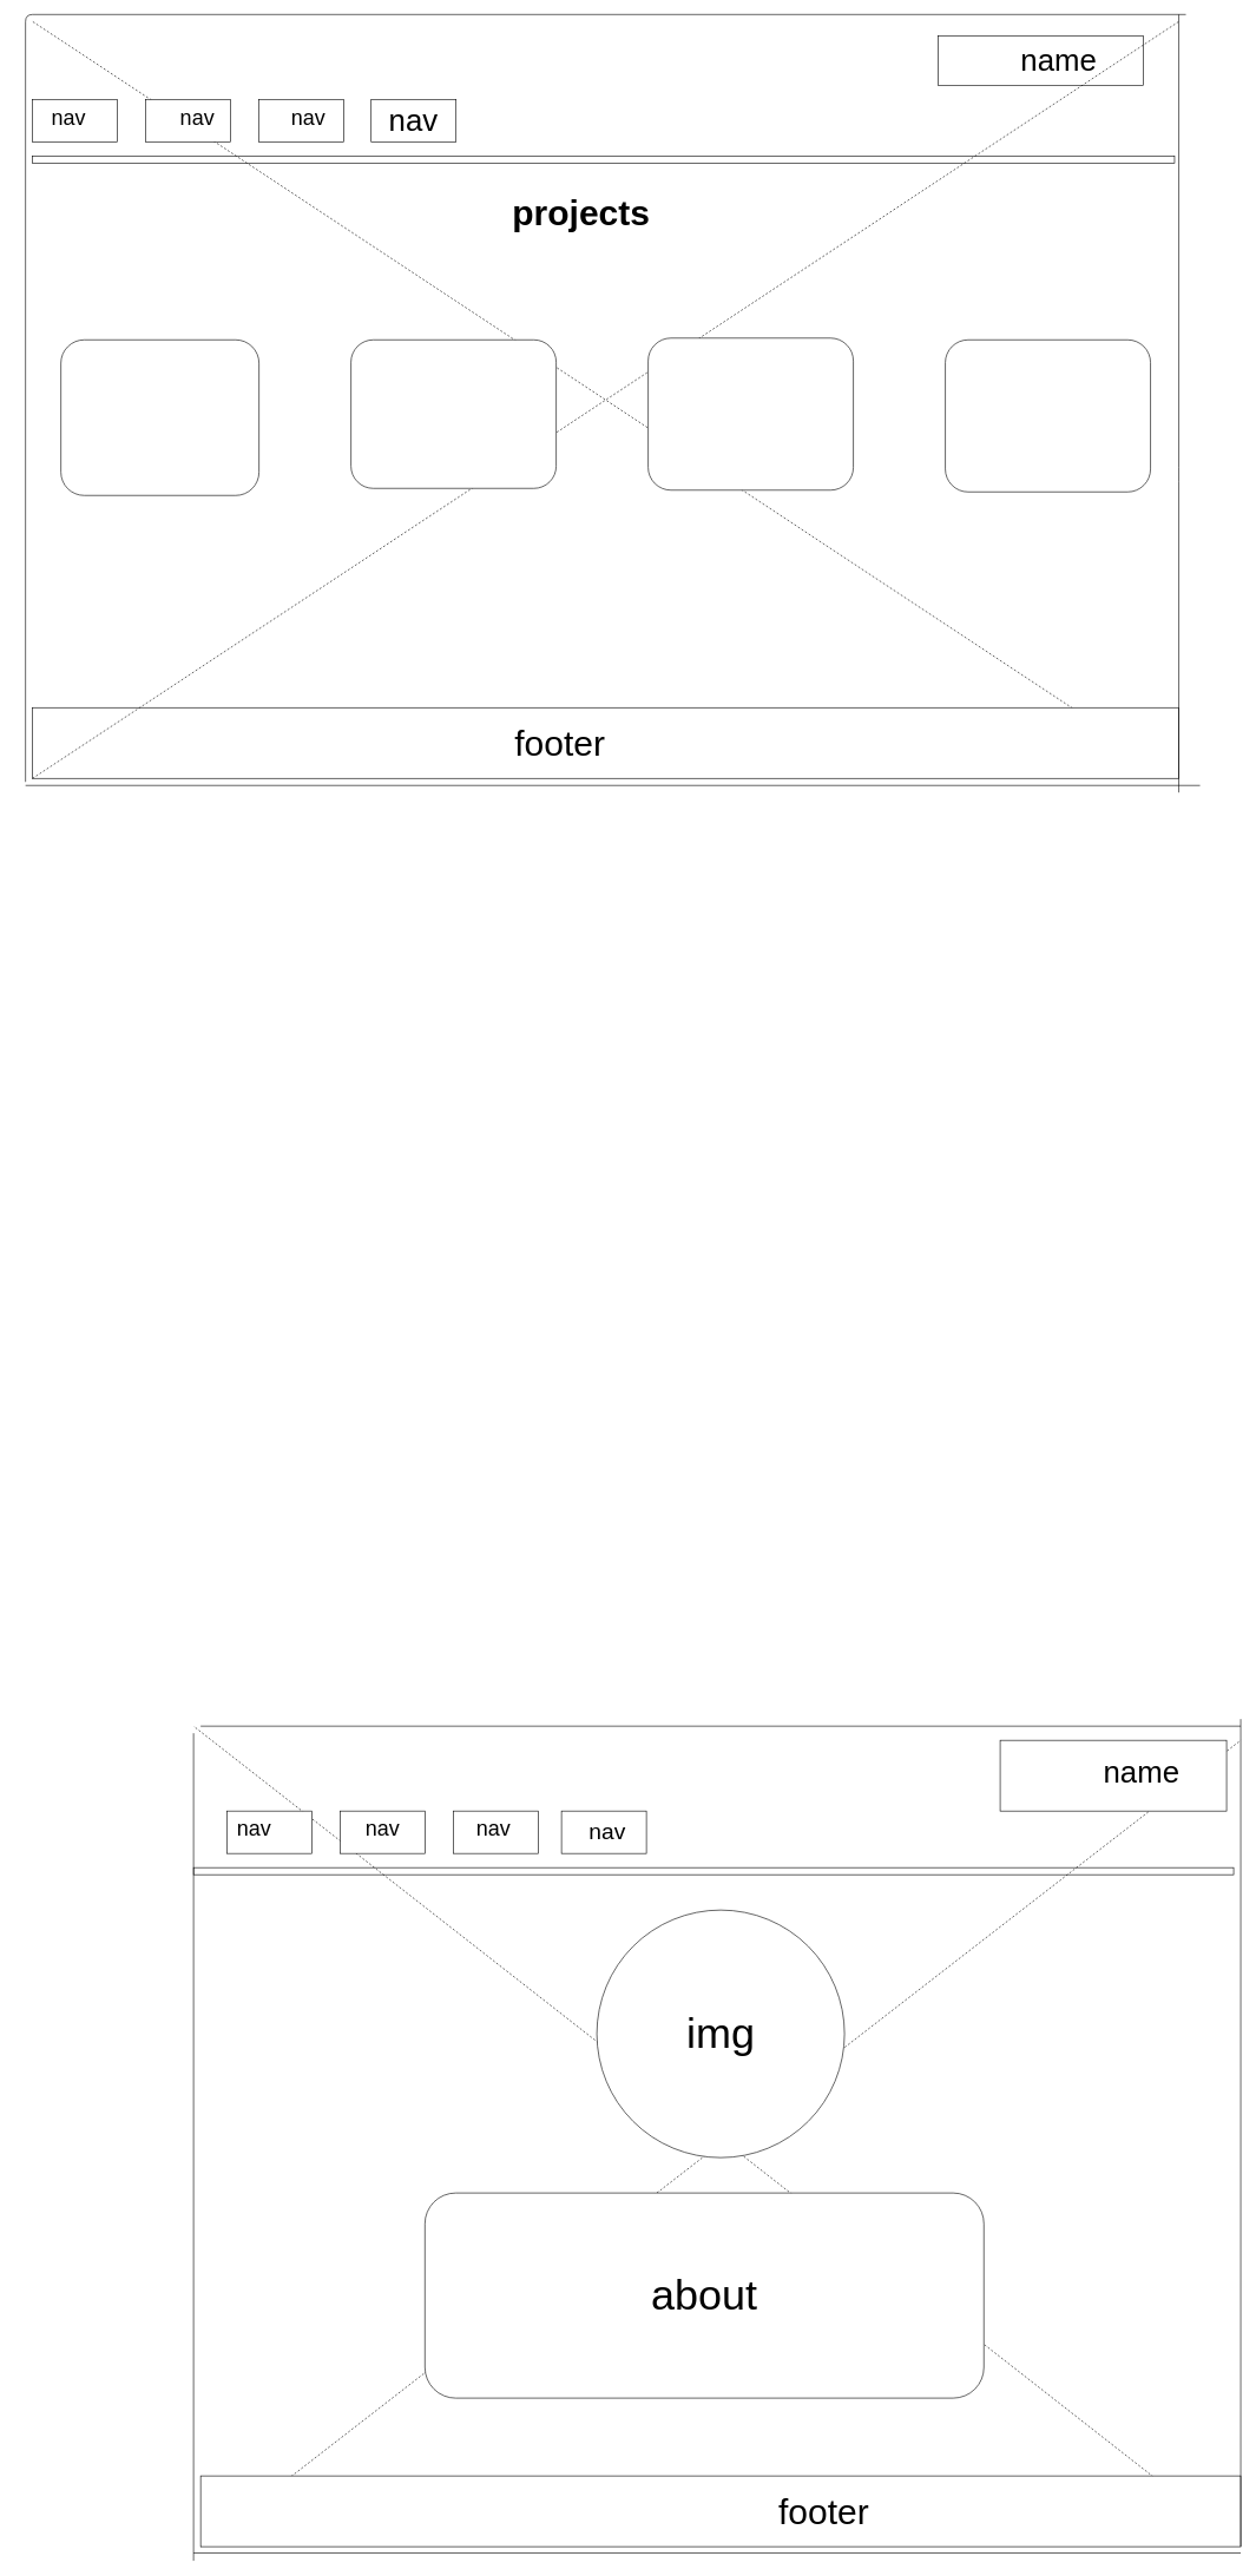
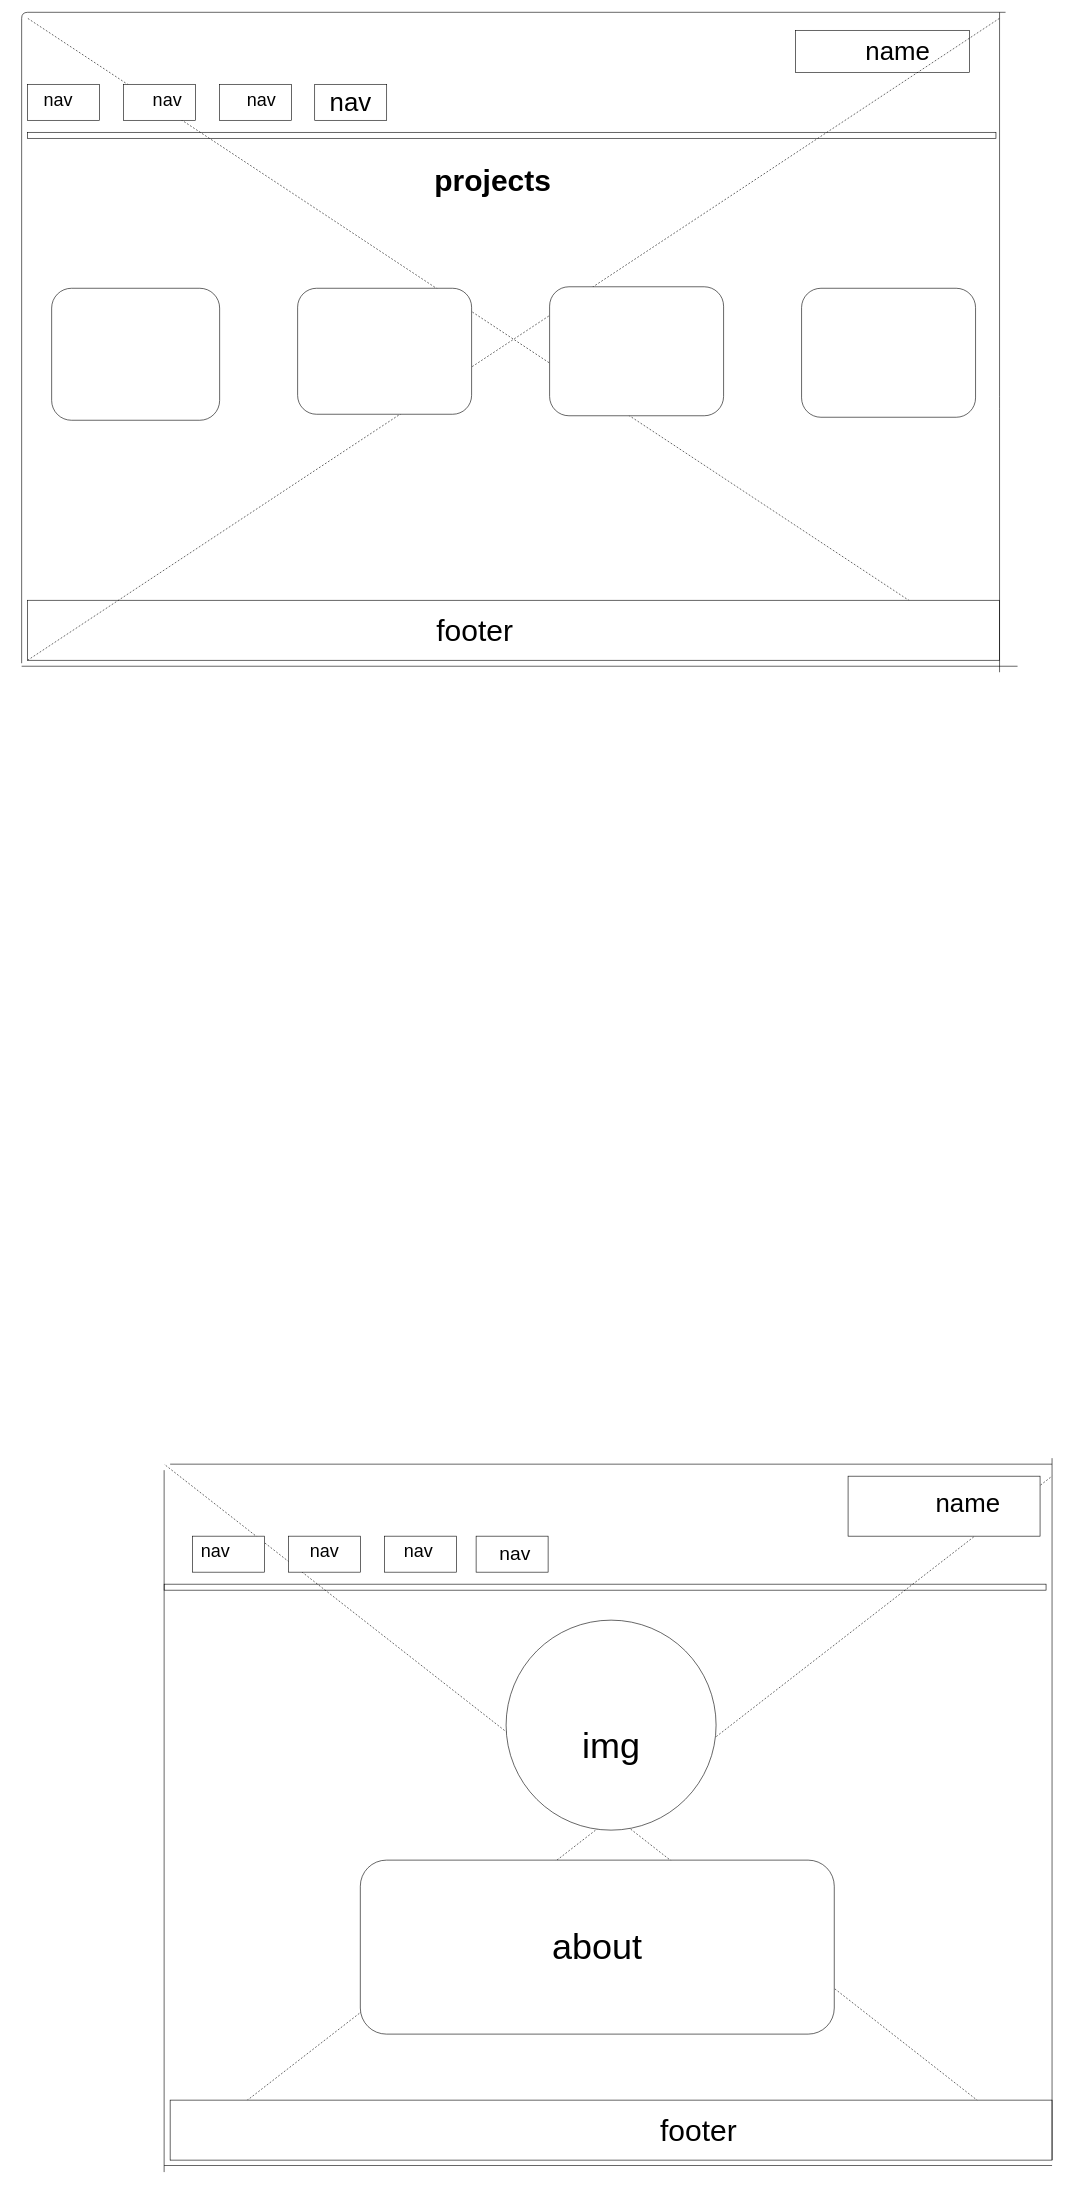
  <mxCell id="0" />
  <mxCell id="1" parent="0" />
  <mxCell id="2" value="" style="rounded=0;whiteSpace=wrap;html=1;" parent="1" vertex="1"><mxGeometry x="273" y="2640" width="1470" height="10" as="geometry" /></mxCell>
  <mxCell id="3" value="" style="endArrow=none;dashed=1;html=1;exitX=0;exitY=1;exitDx=0;exitDy=0;" parent="1" source="12" edge="1"><mxGeometry width="50" height="50" relative="1" as="geometry"><mxPoint y="3610" as="sourcePoint" x="1383" /><mxPoint x="1753" y="2460" as="targetPoint" /></mxGeometry></mxCell>
  <mxCell id="4" value="" style="endArrow=none;dashed=1;html=1;" parent="1" edge="1"><mxGeometry width="50" height="50" relative="1" as="geometry"><mxPoint x="1743" y="3590" as="sourcePoint" /><mxPoint x="273" as="targetPoint" y="2440" /></mxGeometry></mxCell>
  <mxCell id="5" value="" style="rounded=0;whiteSpace=wrap;html=1;" parent="1" vertex="1"><mxGeometry x="320" y="2560" width="120" height="60" as="geometry" /></mxCell>
  <mxCell id="6" value="" style="rounded=0;whiteSpace=wrap;html=1;" parent="1" vertex="1"><mxGeometry x="480" y="2560" width="120" height="60" as="geometry" /></mxCell>
  <mxCell id="7" value="" style="rounded=0;whiteSpace=wrap;html=1;" parent="1" vertex="1"><mxGeometry x="640" y="2560" width="120" height="60" as="geometry" /></mxCell>
  <mxCell id="8" value="" style="ellipse;whiteSpace=wrap;html=1;aspect=fixed;" parent="1" vertex="1"><mxGeometry x="843" y="2700" width="350" height="350" as="geometry" /></mxCell>
  <mxCell id="9" value="" style="rounded=0;whiteSpace=wrap;html=1;" parent="1" vertex="1"><mxGeometry x="1413" y="2460" width="320" height="100" as="geometry" /></mxCell>
  <mxCell id="10" value="&lt;span style=&quot;font-size: 43px&quot;&gt;name&lt;/span&gt;" style="text;html=1;strokeColor=none;fillColor=none;align=center;verticalAlign=middle;whiteSpace=wrap;rounded=0;" parent="1" vertex="1"><mxGeometry x="1473" width="280" height="130" as="geometry" y="2440" /></mxCell>
  <mxCell id="11" value="&lt;span style=&quot;font-size: 30px&quot;&gt;nav&amp;nbsp; &amp;nbsp; &amp;nbsp; &amp;nbsp; &amp;nbsp; &amp;nbsp; &amp;nbsp; &amp;nbsp; nav&amp;nbsp; &amp;nbsp; &amp;nbsp; &amp;nbsp; &amp;nbsp; &amp;nbsp; &amp;nbsp;nav&lt;/span&gt;" style="text;html=1;strokeColor=none;fillColor=none;align=center;verticalAlign=middle;whiteSpace=wrap;rounded=0;" parent="1" vertex="1"><mxGeometry x="283" y="2540" width="490" height="90" as="geometry" /></mxCell>
  <mxCell id="12" value="" style="rounded=0;whiteSpace=wrap;html=1;" parent="1" vertex="1"><mxGeometry x="283" y="3500" width="1470" height="100" as="geometry" /></mxCell>
  <mxCell id="13" value="&lt;font style=&quot;font-size: 50px&quot;&gt;footer&lt;br&gt;&lt;/font&gt;" style="text;html=1;strokeColor=none;fillColor=none;align=center;verticalAlign=middle;whiteSpace=wrap;rounded=0;" parent="1" vertex="1"><mxGeometry x="789" y="3510" width="750" height="80" as="geometry" /></mxCell>
  <mxCell id="14" value="" style="rounded=1;whiteSpace=wrap;html=1;" parent="1" vertex="1"><mxGeometry x="600" y="3100" width="790" height="290" as="geometry" /></mxCell>
- <mxCell id="15" value="&lt;font style=&quot;font-size: 60px&quot;&gt;img&lt;br&gt;&lt;/font&gt;" style="text;html=1;strokeColor=none;fillColor=none;align=center;verticalAlign=middle;whiteSpace=wrap;rounded=0;" parent="1" vertex="1"><mxGeometry x="880.5" y="2800" width="275" height="150" as="geometry" /></mxCell>
+ <mxCell id="15" value="&lt;font style=&quot;font-size: 60px&quot;&gt;img&lt;br&gt;&lt;/font&gt;" style="text;html=1;strokeColor=none;fillColor=none;align=center;verticalAlign=middle;whiteSpace=wrap;rounded=0;" parent="1" vertex="1"><mxGeometry x="880.5" y="2835" width="275" height="150" as="geometry" /></mxCell>
  <mxCell id="16" value="&lt;font style=&quot;font-size: 60px&quot;&gt;about&lt;/font&gt;" style="text;html=1;strokeColor=none;fillColor=none;align=center;verticalAlign=middle;whiteSpace=wrap;rounded=0;" parent="1" vertex="1"><mxGeometry x="644" y="3085" width="702" height="320" as="geometry" /></mxCell>
  <mxCell id="17" value="" style="endArrow=none;html=1;" edge="1" parent="1"><mxGeometry width="50" height="50" relative="1" as="geometry"><mxPoint x="273" y="3620" as="sourcePoint" /><mxPoint x="273" y="2450" as="targetPoint" /></mxGeometry></mxCell>
  <mxCell id="18" value="" style="endArrow=none;html=1;" edge="1" parent="1"><mxGeometry width="50" height="50" relative="1" as="geometry"><mxPoint x="1753" y="3600" as="sourcePoint" /><mxPoint x="1753" y="2430" as="targetPoint" /></mxGeometry></mxCell>
  <mxCell id="19" value="" style="endArrow=none;html=1;" edge="1" parent="1"><mxGeometry width="50" height="50" relative="1" as="geometry"><mxPoint x="283" as="sourcePoint" y="2440" /><mxPoint x="1753" as="targetPoint" y="2440" /></mxGeometry></mxCell>
  <mxCell id="20" value="" style="endArrow=none;html=1;" edge="1" parent="1"><mxGeometry width="50" height="50" relative="1" as="geometry"><mxPoint x="273" y="3609" as="sourcePoint" /><mxPoint x="1753" y="3609" as="targetPoint" /></mxGeometry></mxCell>
  <mxCell id="21" value="" style="rounded=0;whiteSpace=wrap;html=1;" vertex="1" parent="1"><mxGeometry x="793" y="2560" width="120" height="60" as="geometry" /></mxCell>
  <mxCell id="22" value="&lt;font style=&quot;font-size: 32px&quot;&gt;nav&lt;/font&gt;" style="text;html=1;strokeColor=none;fillColor=none;align=center;verticalAlign=middle;whiteSpace=wrap;rounded=0;" vertex="1" parent="1"><mxGeometry x="803" y="2555" width="110" height="70" as="geometry" /></mxCell>
  <mxCell id="23" value="" style="rounded=0;whiteSpace=wrap;html=1;" vertex="1" parent="1"><mxGeometry x="45.5" y="220" width="1614" height="10" as="geometry" /></mxCell>
  <mxCell id="24" value="" style="endArrow=none;dashed=1;html=1;" edge="1" parent="1"><mxGeometry width="50" height="50" relative="1" as="geometry"><mxPoint x="1665.5" y="1100" as="sourcePoint" /><mxPoint x="45.5" y="30" as="targetPoint" /></mxGeometry></mxCell>
  <mxCell id="25" value="" style="rounded=0;whiteSpace=wrap;html=1;" vertex="1" parent="1"><mxGeometry x="45.5" y="140" width="120" height="60" as="geometry" /></mxCell>
  <mxCell id="26" value="" style="rounded=0;whiteSpace=wrap;html=1;" vertex="1" parent="1"><mxGeometry x="205.5" y="140" width="120" height="60" as="geometry" /></mxCell>
  <mxCell id="27" value="" style="rounded=0;whiteSpace=wrap;html=1;" vertex="1" parent="1"><mxGeometry x="365.5" y="140" width="120" height="60" as="geometry" /></mxCell>
  <mxCell id="28" value="" style="rounded=0;whiteSpace=wrap;html=1;" vertex="1" parent="1"><mxGeometry x="1325.5" y="50" width="290" height="70" as="geometry" /></mxCell>
  <mxCell id="29" value="&lt;span style=&quot;font-size: 43px&quot;&gt;name&lt;/span&gt;" style="text;html=1;strokeColor=none;fillColor=none;align=center;verticalAlign=middle;whiteSpace=wrap;rounded=0;" vertex="1" parent="1"><mxGeometry x="1355.5" y="20" width="280" height="130" as="geometry" /></mxCell>
  <mxCell id="30" value="&lt;span style=&quot;font-size: 30px&quot;&gt;nav&amp;nbsp; &amp;nbsp; &amp;nbsp; &amp;nbsp; &amp;nbsp; &amp;nbsp; &amp;nbsp; &amp;nbsp; nav&amp;nbsp; &amp;nbsp; &amp;nbsp; &amp;nbsp; &amp;nbsp; &amp;nbsp; &amp;nbsp;nav&lt;/span&gt;" style="text;html=1;strokeColor=none;fillColor=none;align=center;verticalAlign=middle;whiteSpace=wrap;rounded=0;" vertex="1" parent="1"><mxGeometry x="20.5" y="120" width="490" height="90" as="geometry" /></mxCell>
  <mxCell id="31" value="" style="rounded=0;whiteSpace=wrap;html=1;" vertex="1" parent="1"><mxGeometry x="45.5" y="1000" width="1620" height="100" as="geometry" /></mxCell>
  <mxCell id="32" value="&lt;font style=&quot;font-size: 50px&quot;&gt;footer&lt;br&gt;&lt;/font&gt;" style="text;html=1;strokeColor=none;fillColor=none;align=center;verticalAlign=middle;whiteSpace=wrap;rounded=0;" vertex="1" parent="1"><mxGeometry x="415.5" y="1010" width="750" height="80" as="geometry" /></mxCell>
  <mxCell id="33" value="" style="endArrow=none;html=1;" edge="1" parent="1"><mxGeometry width="50" height="50" relative="1" as="geometry"><mxPoint x="35.5" y="1105" as="sourcePoint" /><mxPoint x="1675.5" y="20" as="targetPoint" /><Array as="points"><mxPoint x="35.5" y="20" /></Array></mxGeometry></mxCell>
  <mxCell id="34" value="" style="endArrow=none;html=1;" edge="1" parent="1"><mxGeometry width="50" height="50" relative="1" as="geometry"><mxPoint x="35.5" y="1110" as="sourcePoint" /><mxPoint x="1695.5" y="1110" as="targetPoint" /></mxGeometry></mxCell>
  <mxCell id="35" value="" style="endArrow=none;dashed=1;html=1;exitX=0;exitY=1;exitDx=0;exitDy=0;" edge="1" parent="1" source="31"><mxGeometry width="50" height="50" relative="1" as="geometry"><mxPoint x="835.5" y="1100" as="sourcePoint" /><mxPoint x="1665.5" y="30" as="targetPoint" /></mxGeometry></mxCell>
  <mxCell id="36" value="" style="endArrow=none;html=1;" edge="1" parent="1"><mxGeometry width="50" height="50" relative="1" as="geometry"><mxPoint x="1665.5" y="1120" as="sourcePoint" /><mxPoint x="1665.5" y="20" as="targetPoint" /><Array as="points"><mxPoint x="1665.5" y="670" /></Array></mxGeometry></mxCell>
  <mxCell id="37" value="&lt;font style=&quot;font-size: 50px&quot;&gt;&lt;b&gt;projects&lt;br&gt;&lt;/b&gt;&lt;/font&gt;" style="text;html=1;strokeColor=none;fillColor=none;align=center;verticalAlign=middle;whiteSpace=wrap;rounded=0;" vertex="1" parent="1"><mxGeometry x="665.5" y="210" width="310" height="180" as="geometry" /></mxCell>
  <mxCell id="38" value="" style="rounded=1;whiteSpace=wrap;html=1;" vertex="1" parent="1"><mxGeometry x="85.5" y="480" width="280" height="220" as="geometry" /></mxCell>
  <mxCell id="39" value="" style="rounded=1;whiteSpace=wrap;html=1;" vertex="1" parent="1"><mxGeometry x="495.5" y="480" width="290" height="210" as="geometry" /></mxCell>
  <mxCell id="40" value="" style="rounded=1;whiteSpace=wrap;html=1;" vertex="1" parent="1"><mxGeometry x="915.5" y="477.5" width="290" height="215" as="geometry" /></mxCell>
  <mxCell id="41" value="" style="rounded=1;whiteSpace=wrap;html=1;" vertex="1" parent="1"><mxGeometry x="1335.5" y="480" width="290" height="215" as="geometry" /></mxCell>
  <mxCell id="42" value="" style="rounded=0;whiteSpace=wrap;html=1;" vertex="1" parent="1"><mxGeometry x="524" y="140" width="120" height="60" as="geometry" /></mxCell>
  <mxCell id="43" value="&lt;span style=&quot;font-size: 43px&quot;&gt;nav&lt;/span&gt;" style="text;html=1;strokeColor=none;fillColor=none;align=center;verticalAlign=middle;whiteSpace=wrap;rounded=0;" vertex="1" parent="1"><mxGeometry x="444" y="105" width="280" height="130" as="geometry" /></mxCell>
